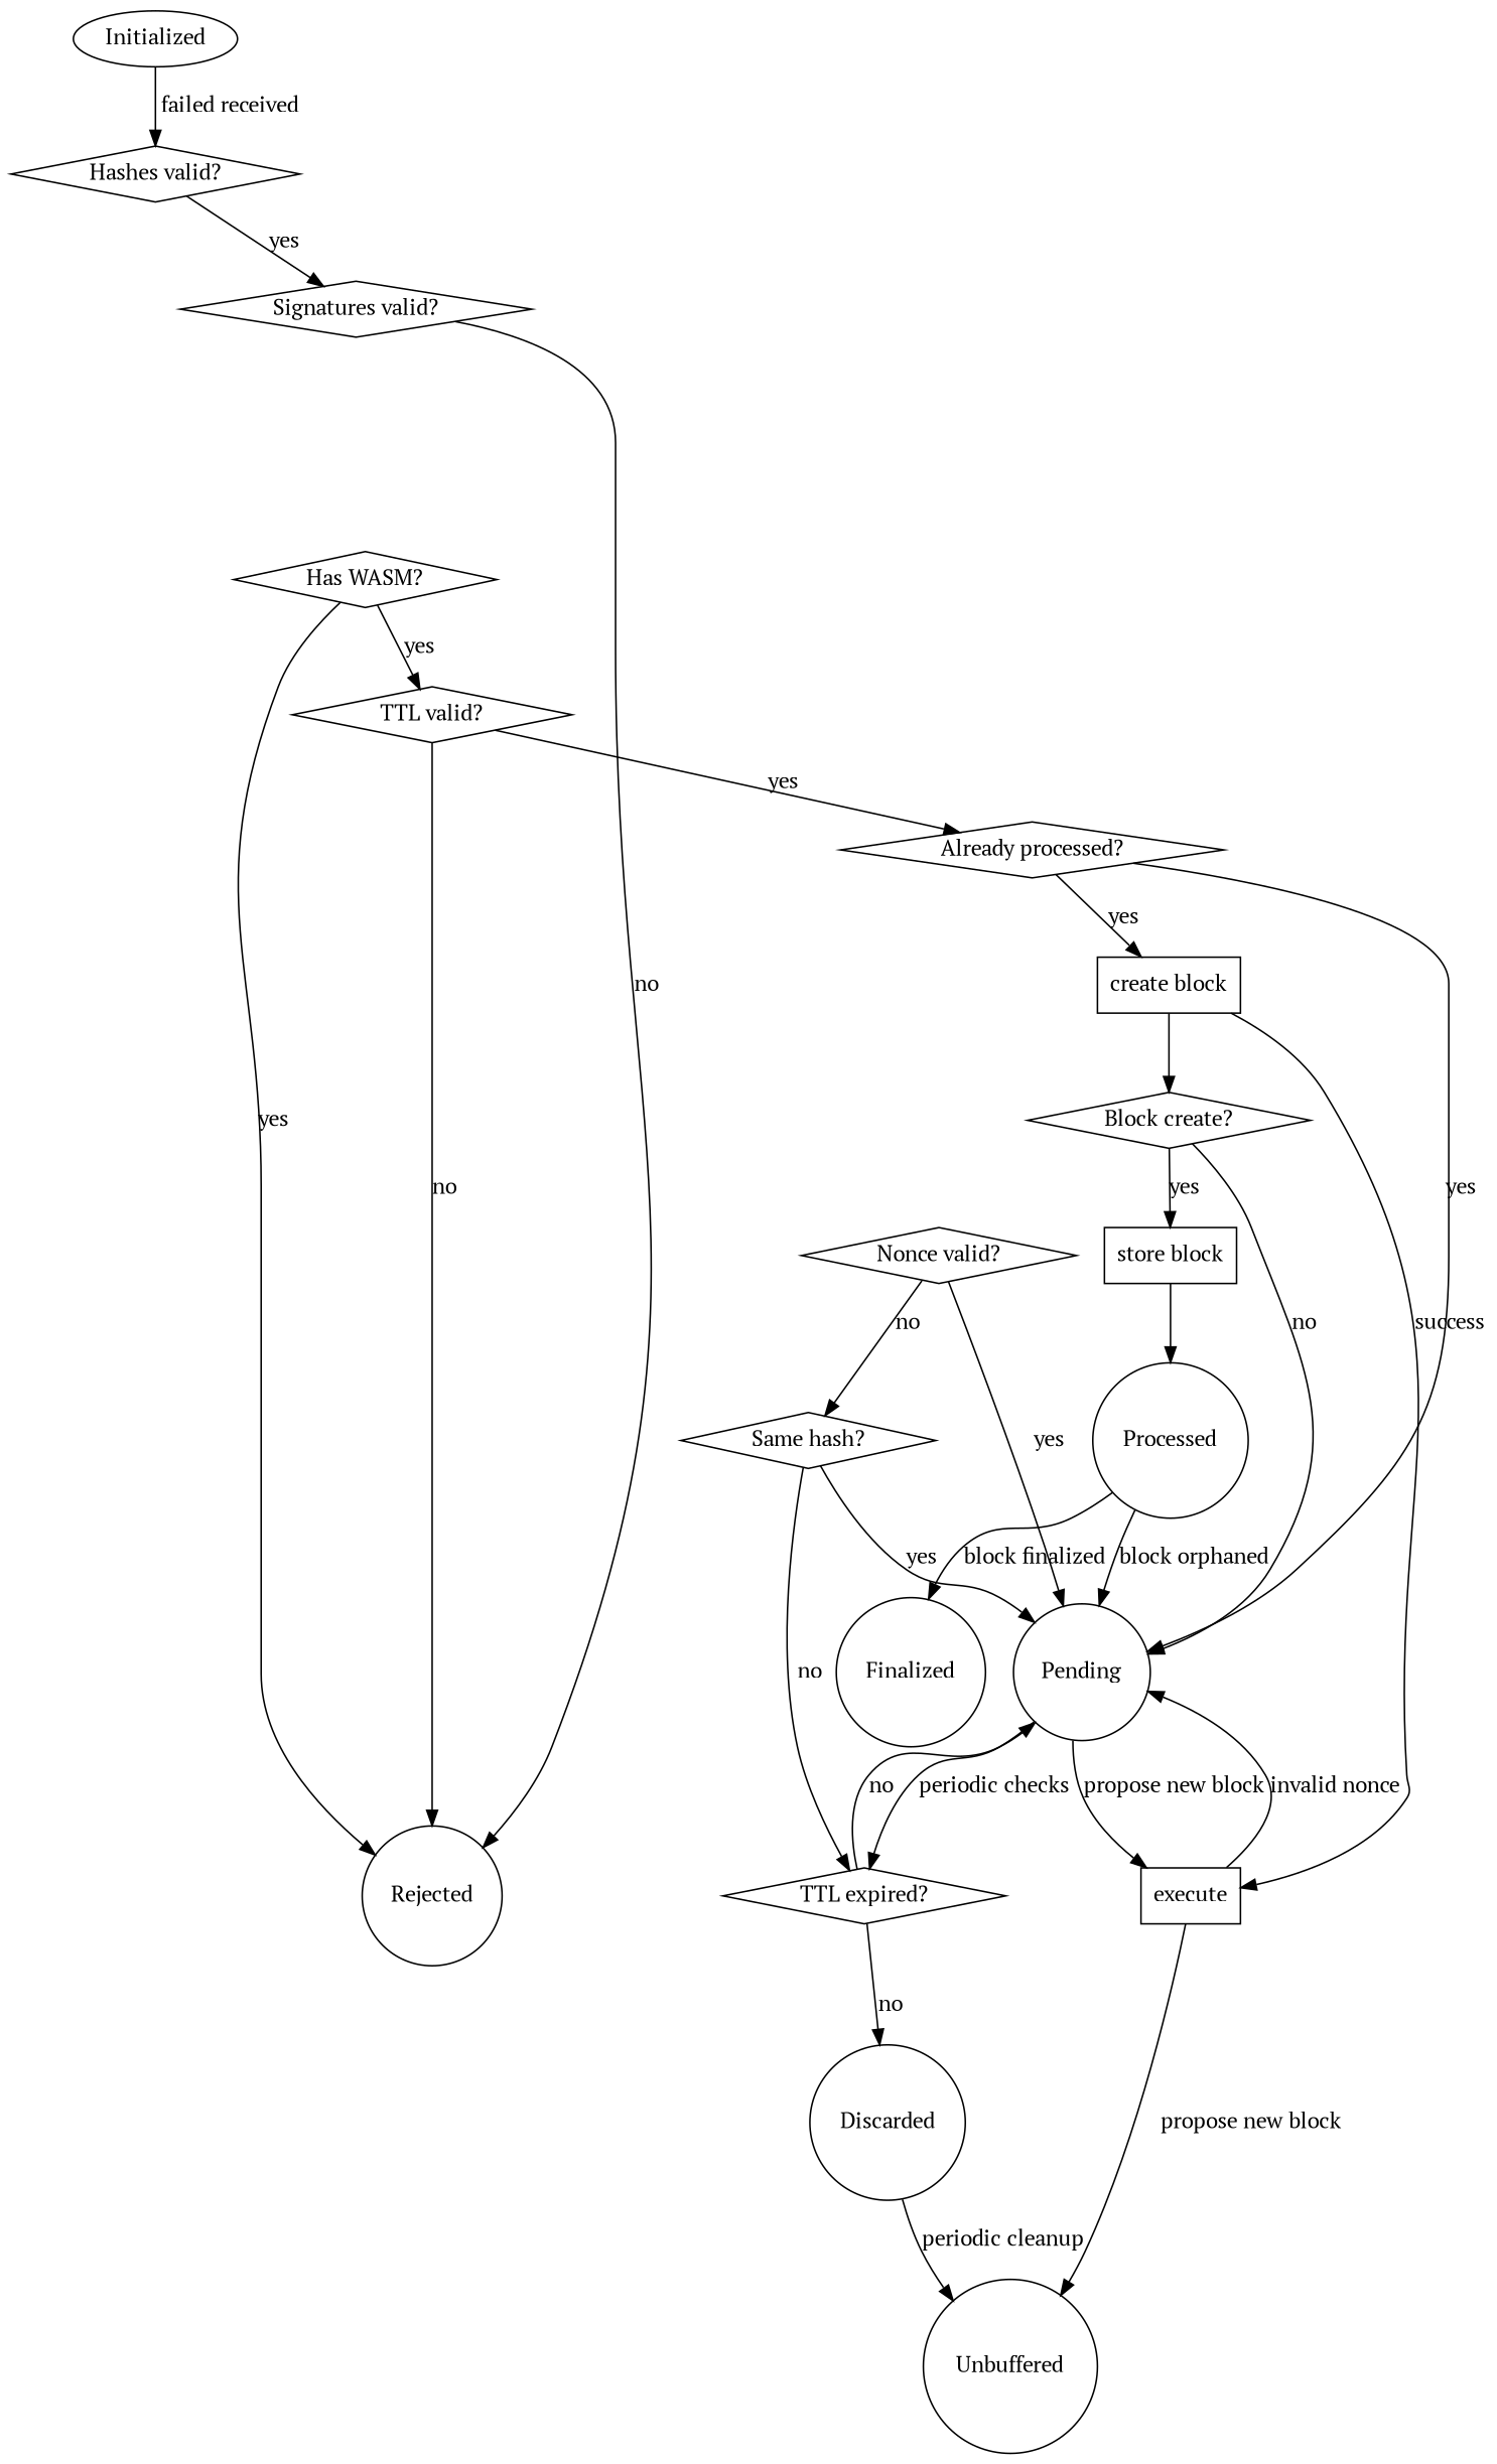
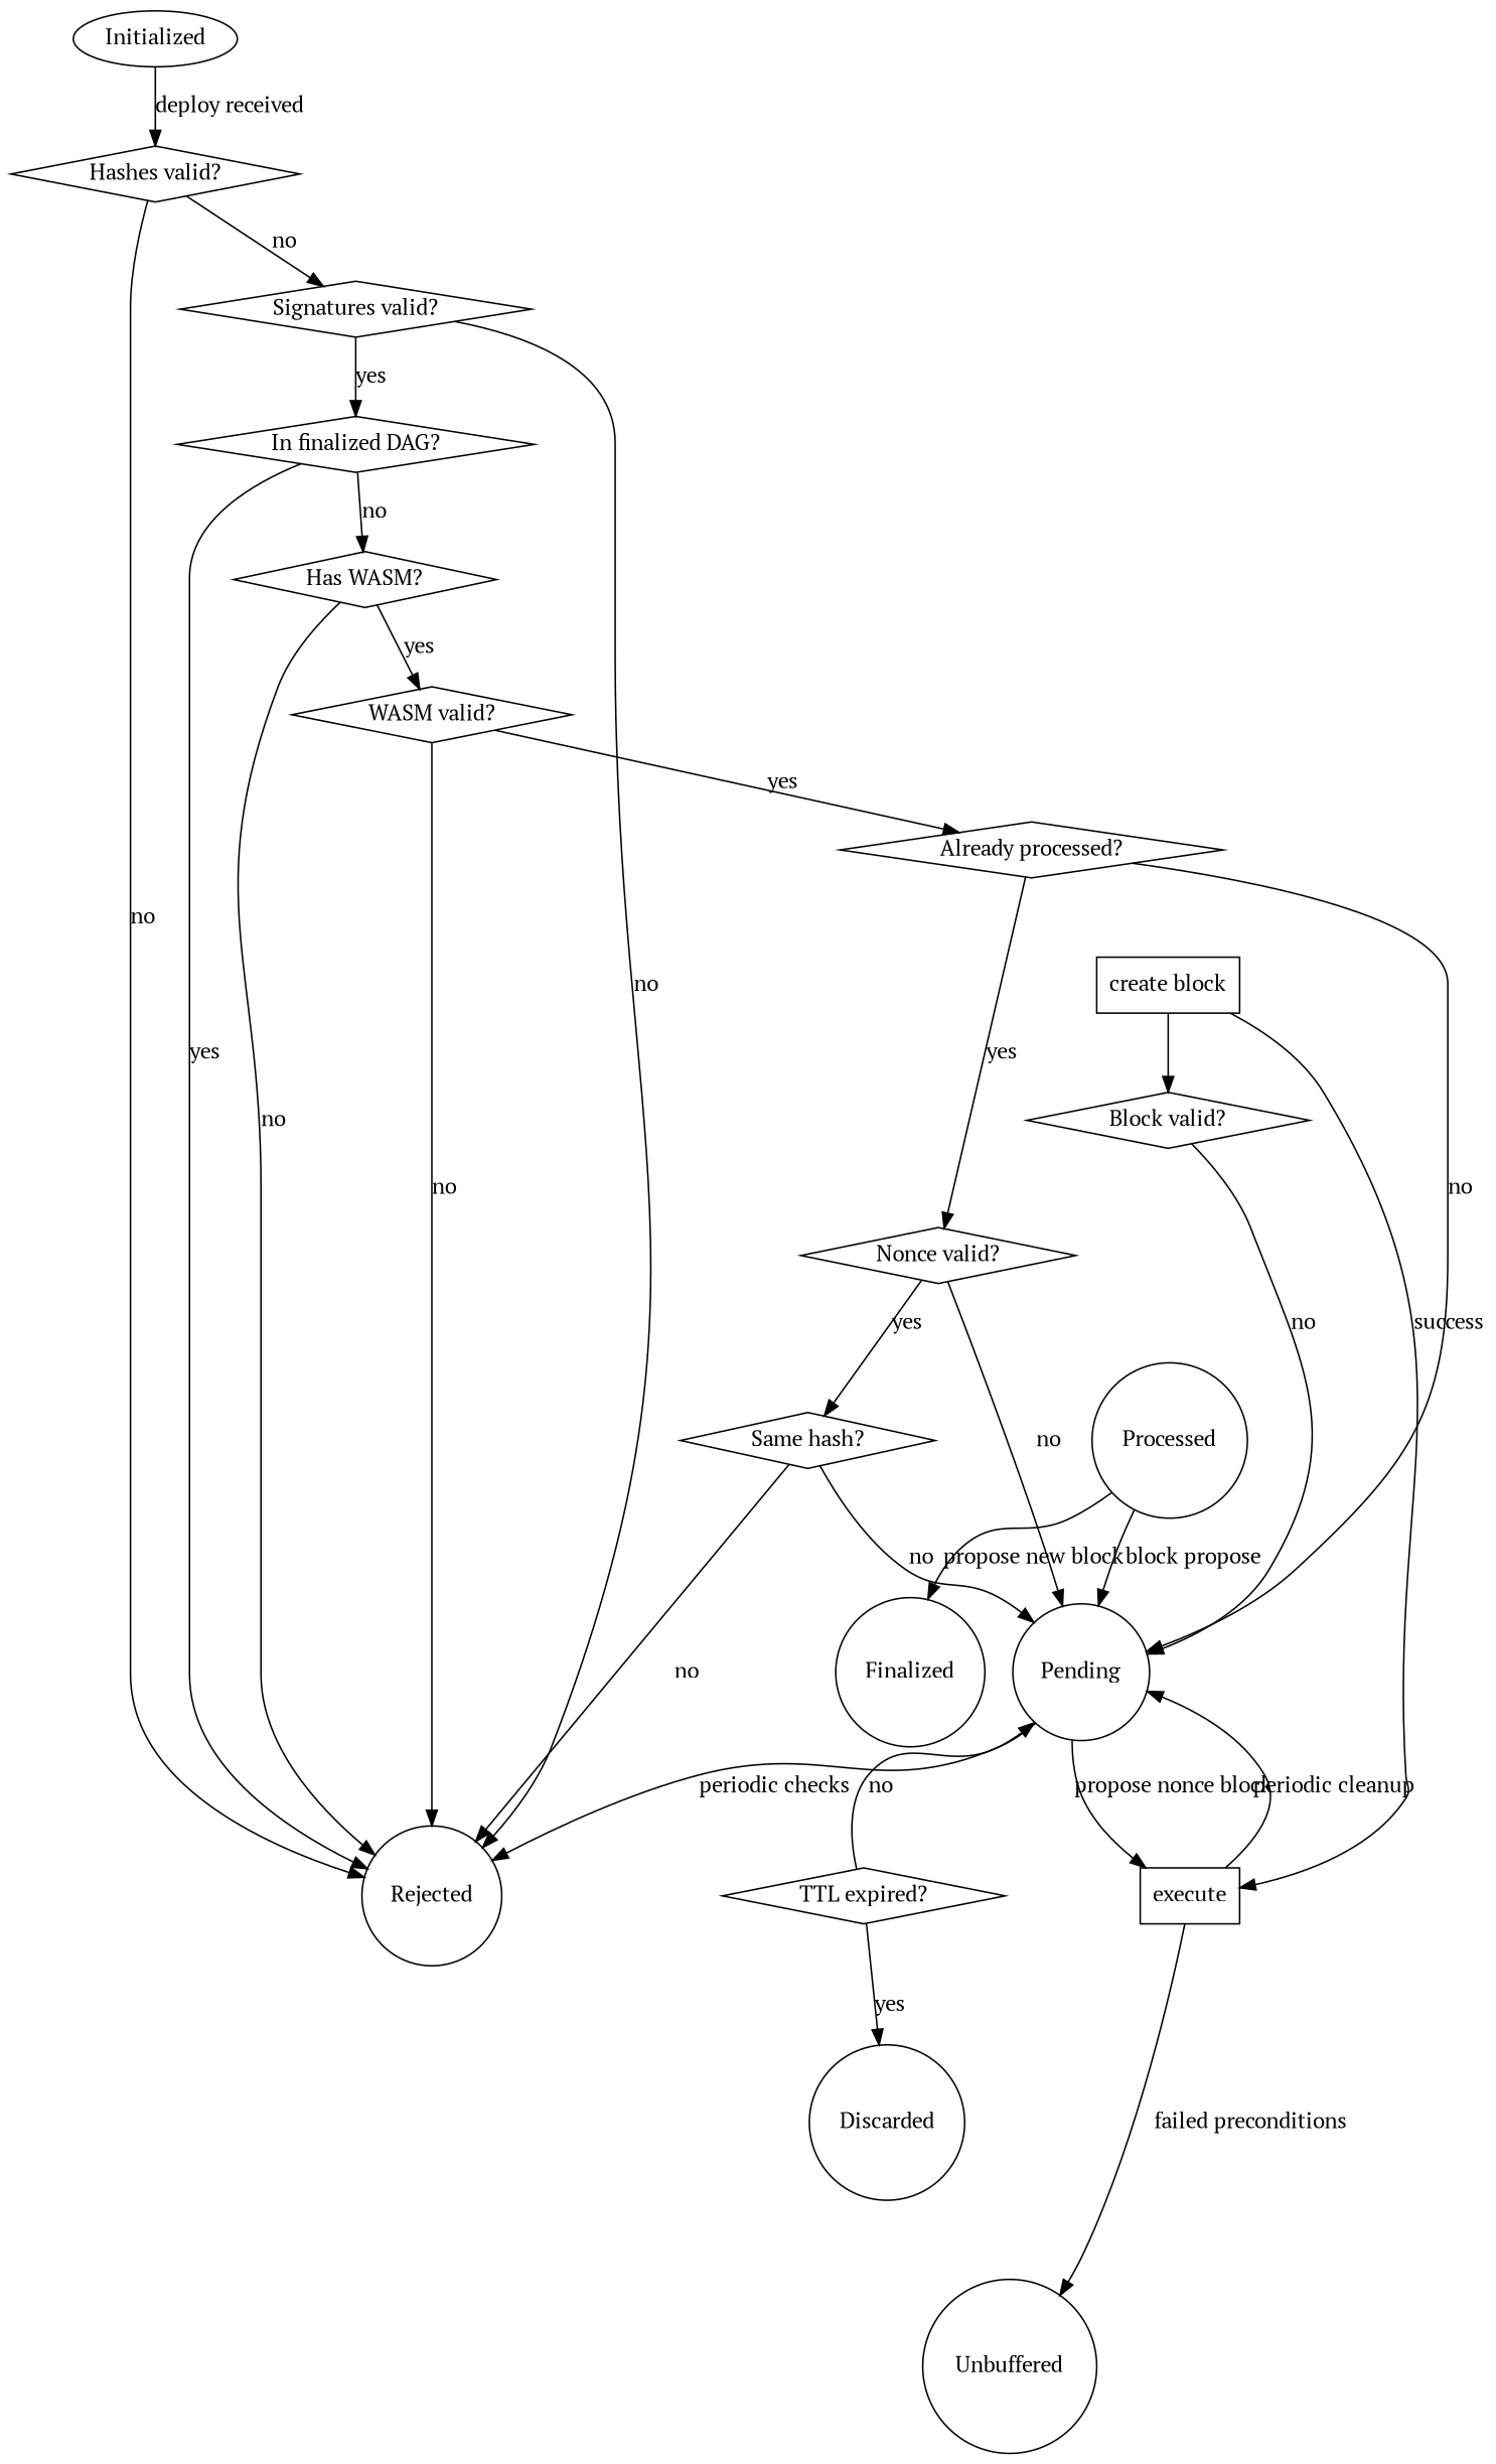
  digraph {
    fontname="PT Serif"
    node [fontname="PT Serif" shape=diamond]
    edge [fontname="PT Serif"]
    n1 [label=Initialized shape=ellipse]
    n2 [label="Hashes valid?"]
    n3 [label=Rejected shape=circle]
    n4 [label="Signatures valid?"]
+   n5 [label="In finalized DAG?"]
    n6 [label="Has WASM?"]
-   n7 [label="TTL valid?"]
+   n7 [label="WASM valid?"]
    n8 [label="Already processed?"]
    n9 [label="Nonce valid?"]
    n10 [label=Pending shape=circle]
    n11 [label="Same hash?"]
    n12 [label="TTL expired?"]
    n13 [label=execute shape=box]
    n14 [label=Discarded shape=circle]
    n15 [label=Unbuffered shape=circle]
    n16 [label=Processed shape=circle]
    n17 [label=Finalized shape=circle]
    n18 [label="create block" shape=box]
-   n19 [label="Block create?"]
-   n20 [label="store block" shape=box]
-   n1 -> n2 [label="failed received"]
-   n2 -> n4 [label=yes]
+   n19 [label="Block valid?"]
+   n1 -> n2 [label="deploy received"]
+   n2 -> n3 [label=no]
+   n2 -> n4 [label=no]
    n4 -> n3 [label=no]
-   n6 -> n3 [label=yes]
+   n4 -> n5 [label=yes]
+   n5 -> n3 [label=yes]
+   n5 -> n6 [label=no]
+   n6 -> n3 [label=no]
    n6 -> n7 [label=yes]
    n7 -> n3 [label=no]
    n7 -> n8 [label=yes]
-   n8 -> n18 [label=yes]
-   n8 -> n10 [label=yes]
-   n9 -> n10 [label=yes]
-   n9 -> n11 [label=no]
-   n10 -> n12 [label="periodic checks"]
-   n10 -> n13 [label="propose new block"]
-   n11 -> n12 [label=no]
-   n11 -> n10 [label=yes]
+   n8 -> n9 [label=yes]
+   n8 -> n10 [label=no]
+   n9 -> n10 [label=no]
+   n9 -> n11 [label=yes]
+   n10 -> n3 [label="periodic checks"]
+   n10 -> n13 [label="propose nonce block"]
+   n11 -> n3 [label=no]
+   n11 -> n10 [label=no]
    n12 -> n10 [label=no]
-   n12 -> n14 [label=no]
-   n13 -> n10 [label="invalid nonce"]
-   n13 -> n15 [label="propose new block"]
-   n14 -> n15 [label="periodic cleanup"]
-   n16 -> n10 [label="block orphaned"]
-   n16 -> n17 [label="block finalized"]
+   n12 -> n14 [label=yes]
+   n13 -> n10 [label="periodic cleanup"]
+   n13 -> n15 [label="failed preconditions"]
+   n16 -> n10 [label="block propose"]
+   n16 -> n17 [label="propose new block"]
    n18 -> n13 [label=success]
    n18 -> n19
    n19 -> n10 [label=no]
-   n19 -> n20 [label=yes]
-   n20 -> n16
  }
